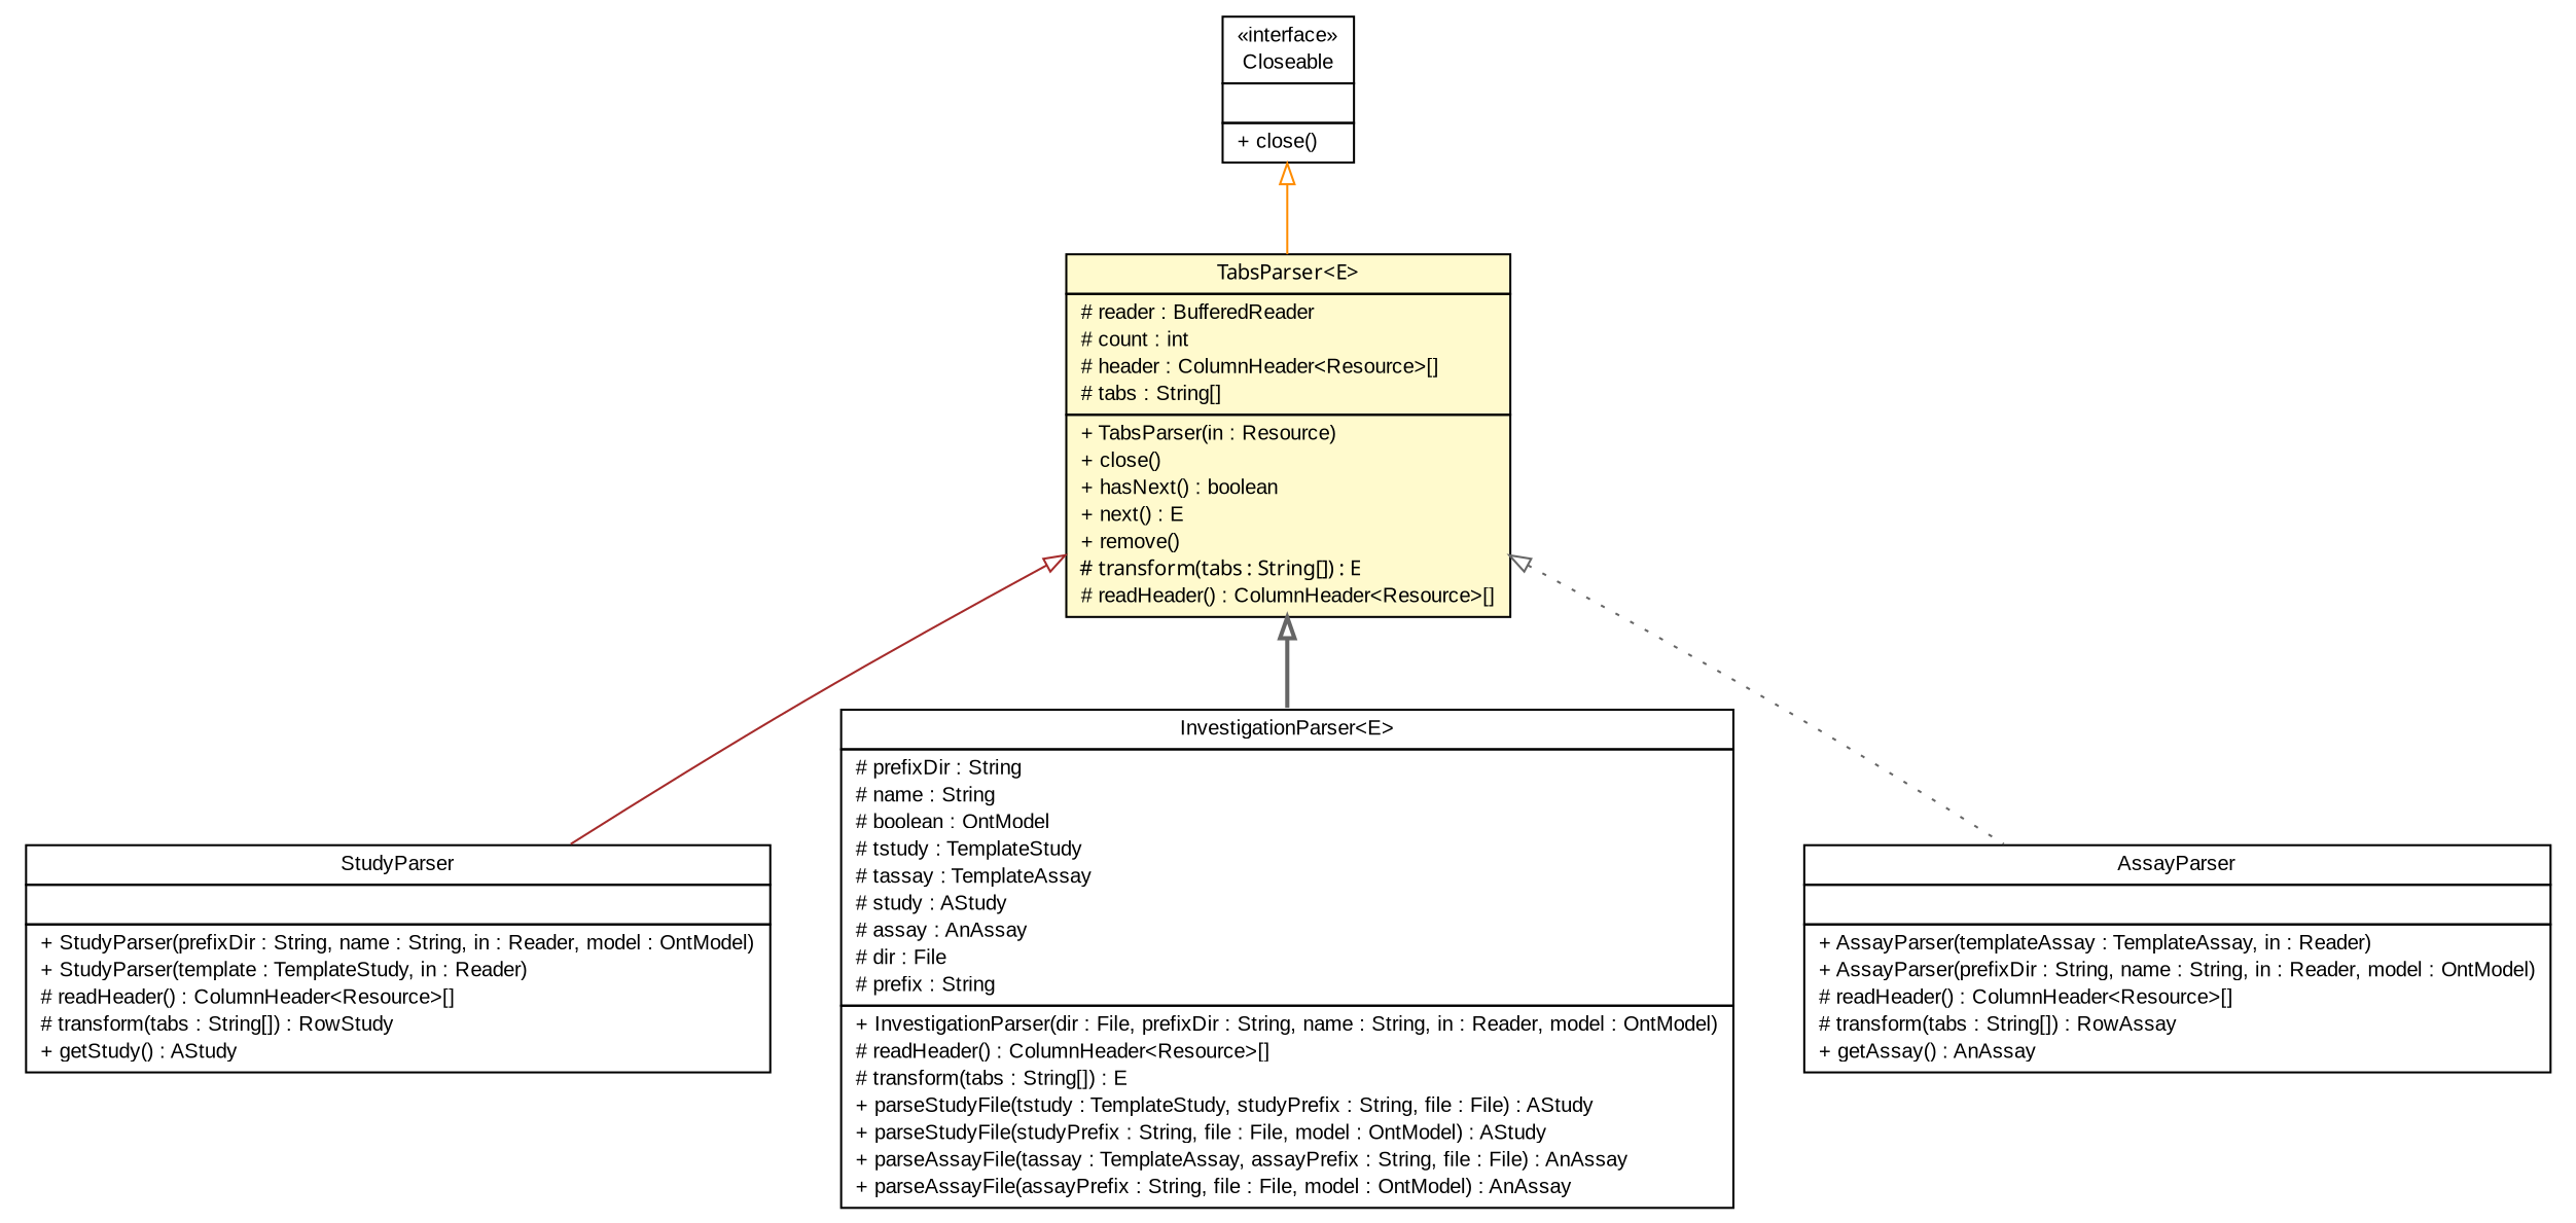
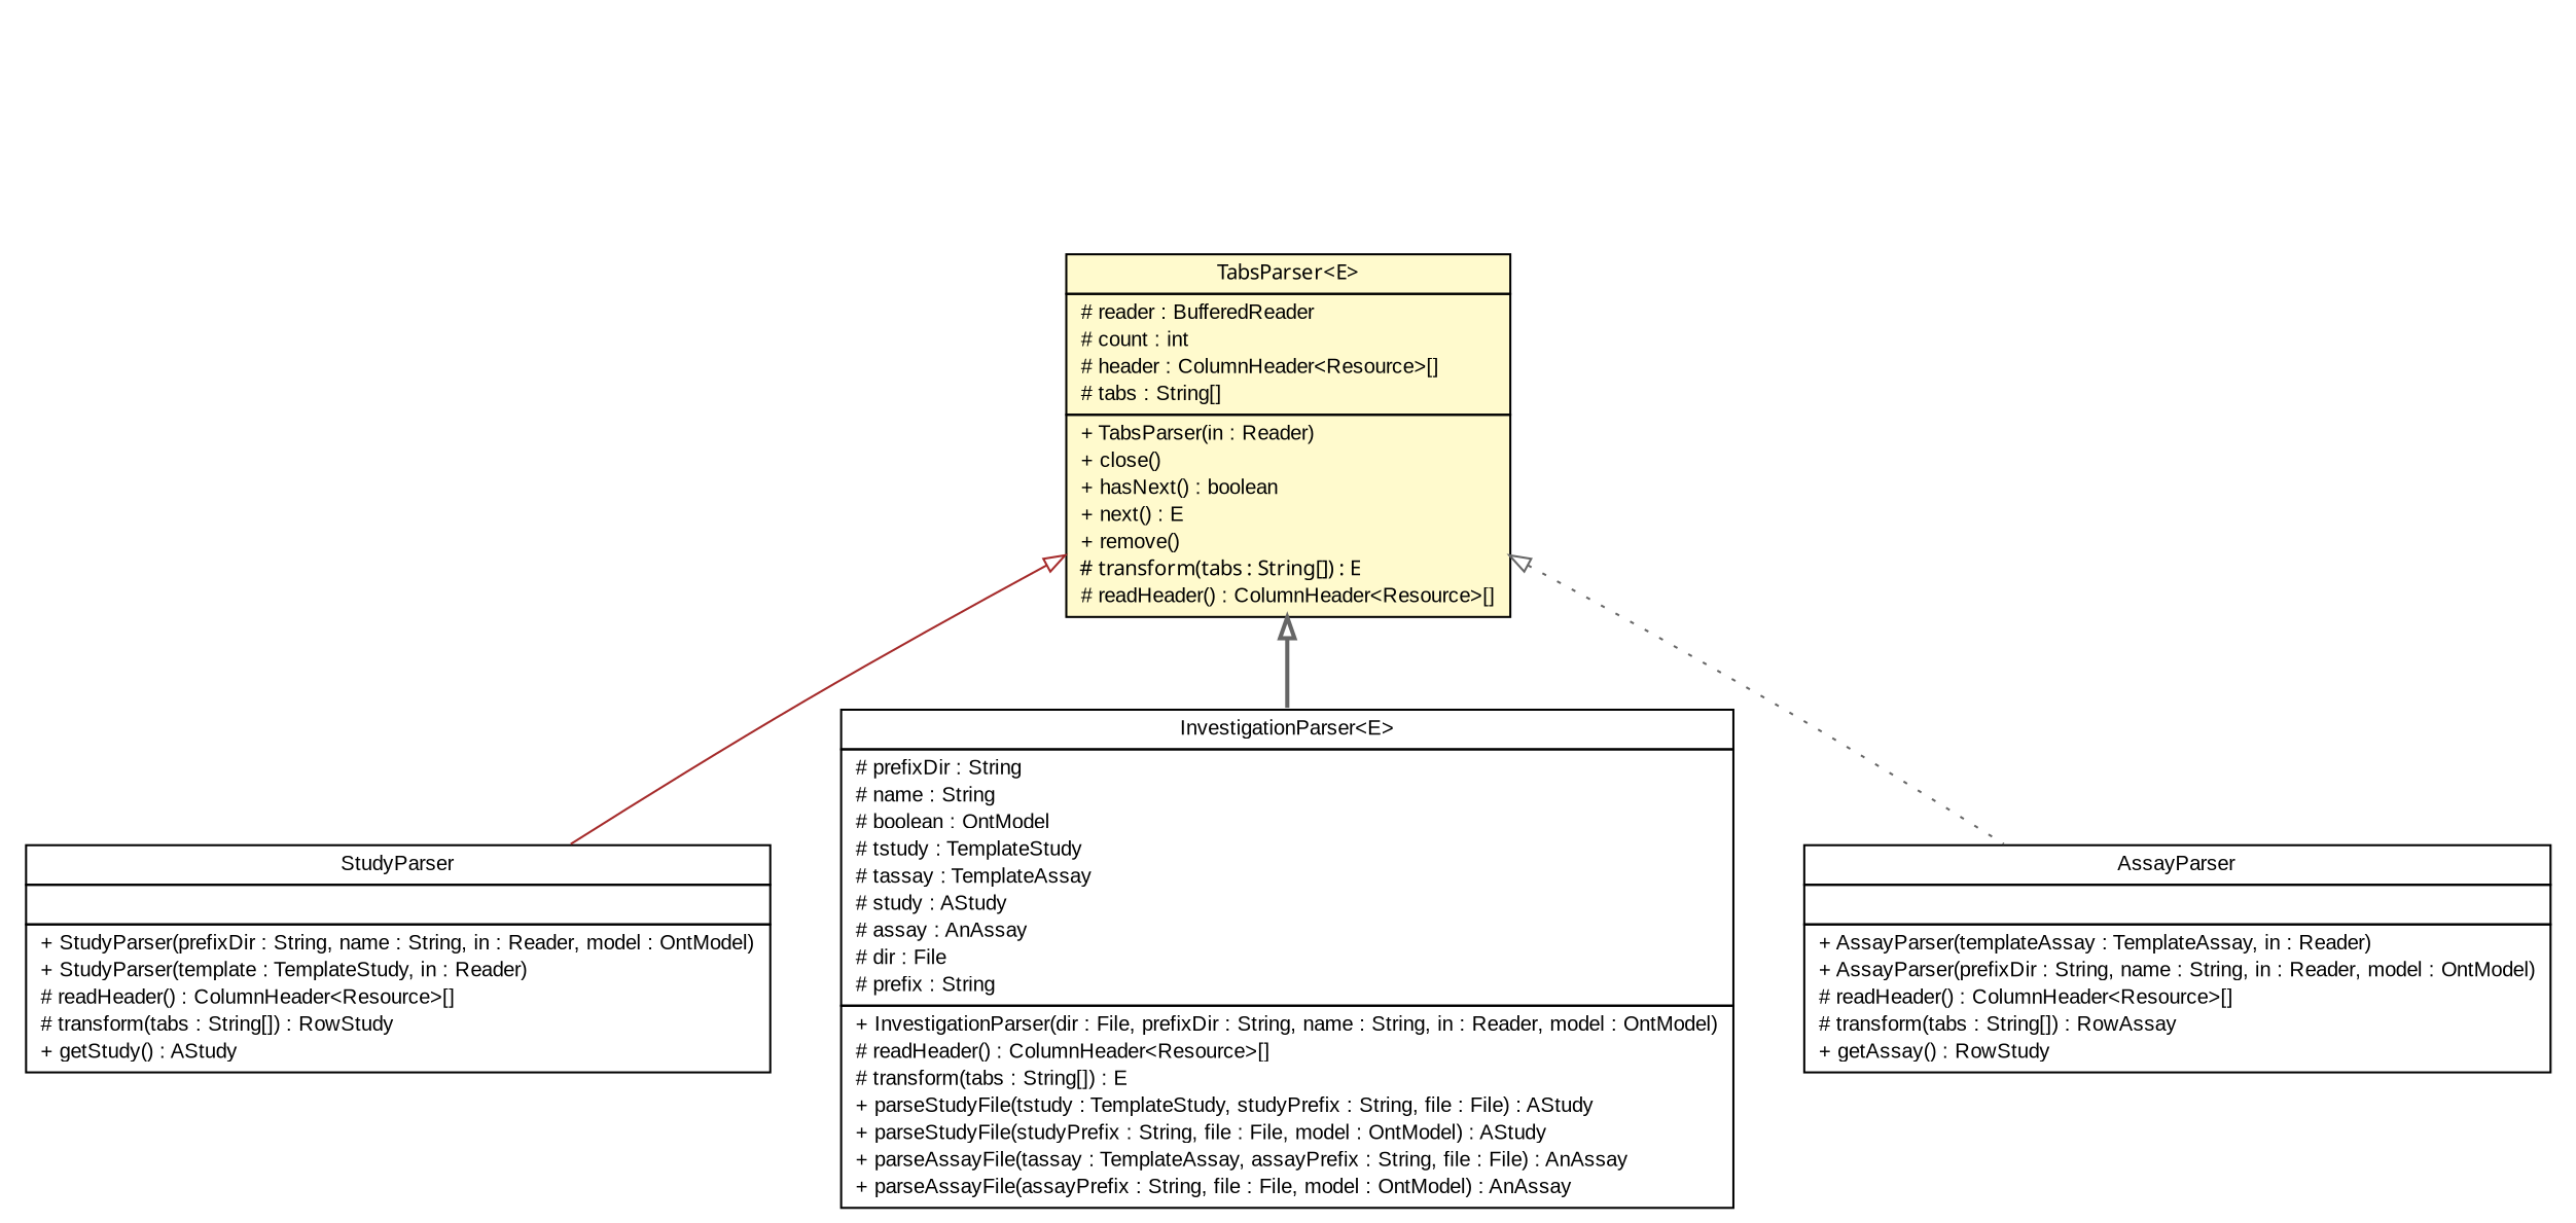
  digraph {
    node [fontcolor=black fontname=arial fontsize=10.0 shape=plaintext]
    edge [arrowtail=empty color=gray40 dir=back fontname=arial fontsize=10 headport=p labelfontname=arial labelfontsize=10 style=solid tailport=p]
-   n1 [label=<<table border="0" cellborder="1" cellspacing="0" cellpadding="2" port="p" bgcolor="lemonChiffon" href="./TabsParser.html"> 		<tr><td><table border="0" cellspacing="0" cellpadding="1"> 			<tr><td><font face="ariali"> TabsParser&lt;E&gt; </font></td></tr> 		</table></td></tr> 		<tr><td><table border="0" cellspacing="0" cellpadding="1"> 			<tr><td align="left"> # reader : BufferedReader </td></tr> 			<tr><td align="left"> # count : int </td></tr> 			<tr><td align="left"> # header : ColumnHeader&lt;Resource&gt;[] </td></tr> 			<tr><td align="left"> # tabs : String[] </td></tr> 		</table></td></tr> 		<tr><td><table border="0" cellspacing="0" cellpadding="1"> 			<tr><td align="left"> + TabsParser(in : Resource) </td></tr> 			<tr><td align="left"> + close() </td></tr> 			<tr><td align="left"> + hasNext() : boolean </td></tr> 			<tr><td align="left"> + next() : E </td></tr> 			<tr><td align="left"> + remove() </td></tr> 			<tr><td align="left"><font face="ariali" point-size="10.0"> # transform(tabs : String[]) : E </font></td></tr> 			<tr><td align="left"> # readHeader() : ColumnHeader&lt;Resource&gt;[] </td></tr> 		</table></td></tr> 		</table>>]
+   n1 [label=<<table border="0" cellborder="1" cellspacing="0" cellpadding="2" port="p" bgcolor="lemonChiffon" href="./TabsParser.html"> 		<tr><td><table border="0" cellspacing="0" cellpadding="1"> 			<tr><td><font face="ariali"> TabsParser&lt;E&gt; </font></td></tr> 		</table></td></tr> 		<tr><td><table border="0" cellspacing="0" cellpadding="1"> 			<tr><td align="left"> # reader : BufferedReader </td></tr> 			<tr><td align="left"> # count : int </td></tr> 			<tr><td align="left"> # header : ColumnHeader&lt;Resource&gt;[] </td></tr> 			<tr><td align="left"> # tabs : String[] </td></tr> 		</table></td></tr> 		<tr><td><table border="0" cellspacing="0" cellpadding="1"> 			<tr><td align="left"> + TabsParser(in : Reader) </td></tr> 			<tr><td align="left"> + close() </td></tr> 			<tr><td align="left"> + hasNext() : boolean </td></tr> 			<tr><td align="left"> + next() : E </td></tr> 			<tr><td align="left"> + remove() </td></tr> 			<tr><td align="left"><font face="ariali" point-size="10.0"> # transform(tabs : String[]) : E </font></td></tr> 			<tr><td align="left"> # readHeader() : ColumnHeader&lt;Resource&gt;[] </td></tr> 		</table></td></tr> 		</table>>]
    n2 [label=<<table border="0" cellborder="1" cellspacing="0" cellpadding="2" port="p" href="./StudyParser.html"> 		<tr><td><table border="0" cellspacing="0" cellpadding="1"> 			<tr><td> StudyParser </td></tr> 		</table></td></tr> 		<tr><td><table border="0" cellspacing="0" cellpadding="1"> 			<tr><td align="left">  </td></tr> 		</table></td></tr> 		<tr><td><table border="0" cellspacing="0" cellpadding="1"> 			<tr><td align="left"> + StudyParser(prefixDir : String, name : String, in : Reader, model : OntModel) </td></tr> 			<tr><td align="left"> + StudyParser(template : TemplateStudy, in : Reader) </td></tr> 			<tr><td align="left"> # readHeader() : ColumnHeader&lt;Resource&gt;[] </td></tr> 			<tr><td align="left"> # transform(tabs : String[]) : RowStudy </td></tr> 			<tr><td align="left"> + getStudy() : AStudy </td></tr> 		</table></td></tr> 		</table>>]
    n3 [label=<<table border="0" cellborder="1" cellspacing="0" cellpadding="2" port="p" href="./InvestigationParser.html"> 		<tr><td><table border="0" cellspacing="0" cellpadding="1"> 			<tr><td> InvestigationParser&lt;E&gt; </td></tr> 		</table></td></tr> 		<tr><td><table border="0" cellspacing="0" cellpadding="1"> 			<tr><td align="left"> # prefixDir : String </td></tr> 			<tr><td align="left"> # name : String </td></tr> 			<tr><td align="left"> # boolean : OntModel </td></tr> 			<tr><td align="left"> # tstudy : TemplateStudy </td></tr> 			<tr><td align="left"> # tassay : TemplateAssay </td></tr> 			<tr><td align="left"> # study : AStudy </td></tr> 			<tr><td align="left"> # assay : AnAssay </td></tr> 			<tr><td align="left"> # dir : File </td></tr> 			<tr><td align="left"> # prefix : String </td></tr> 		</table></td></tr> 		<tr><td><table border="0" cellspacing="0" cellpadding="1"> 			<tr><td align="left"> + InvestigationParser(dir : File, prefixDir : String, name : String, in : Reader, model : OntModel) </td></tr> 			<tr><td align="left"> # readHeader() : ColumnHeader&lt;Resource&gt;[] </td></tr> 			<tr><td align="left"> # transform(tabs : String[]) : E </td></tr> 			<tr><td align="left"> + parseStudyFile(tstudy : TemplateStudy, studyPrefix : String, file : File) : AStudy </td></tr> 			<tr><td align="left"> + parseStudyFile(studyPrefix : String, file : File, model : OntModel) : AStudy </td></tr> 			<tr><td align="left"> + parseAssayFile(tassay : TemplateAssay, assayPrefix : String, file : File) : AnAssay </td></tr> 			<tr><td align="left"> + parseAssayFile(assayPrefix : String, file : File, model : OntModel) : AnAssay </td></tr> 		</table></td></tr> 		</table>>]
-   n4 [label=<<table border="0" cellborder="1" cellspacing="0" cellpadding="2" port="p" href="./AssayParser.html"> 		<tr><td><table border="0" cellspacing="0" cellpadding="1"> 			<tr><td> AssayParser </td></tr> 		</table></td></tr> 		<tr><td><table border="0" cellspacing="0" cellpadding="1"> 			<tr><td align="left">  </td></tr> 		</table></td></tr> 		<tr><td><table border="0" cellspacing="0" cellpadding="1"> 			<tr><td align="left"> + AssayParser(templateAssay : TemplateAssay, in : Reader) </td></tr> 			<tr><td align="left"> + AssayParser(prefixDir : String, name : String, in : Reader, model : OntModel) </td></tr> 			<tr><td align="left"> # readHeader() : ColumnHeader&lt;Resource&gt;[] </td></tr> 			<tr><td align="left"> # transform(tabs : String[]) : RowAssay </td></tr> 			<tr><td align="left"> + getAssay() : AnAssay </td></tr> 		</table></td></tr> 		</table>>]
-   n5 [label=<<table border="0" cellborder="1" cellspacing="0" cellpadding="2" port="p" href="http://java.sun.com/javase/6/docs/api/java/io/Closeable.html"> 		<tr><td><table border="0" cellspacing="0" cellpadding="1"> 			<tr><td> &laquo;interface&raquo; </td></tr> 			<tr><td> Closeable </td></tr> 		</table></td></tr> 		<tr><td><table border="0" cellspacing="0" cellpadding="1"> 			<tr><td align="left">  </td></tr> 		</table></td></tr> 		<tr><td><table border="0" cellspacing="0" cellpadding="1"> 			<tr><td align="left"> + close() </td></tr> 		</table></td></tr> 		</table>>]
+   n4 [label=<<table border="0" cellborder="1" cellspacing="0" cellpadding="2" port="p" href="./AssayParser.html"> 		<tr><td><table border="0" cellspacing="0" cellpadding="1"> 			<tr><td> AssayParser </td></tr> 		</table></td></tr> 		<tr><td><table border="0" cellspacing="0" cellpadding="1"> 			<tr><td align="left">  </td></tr> 		</table></td></tr> 		<tr><td><table border="0" cellspacing="0" cellpadding="1"> 			<tr><td align="left"> + AssayParser(templateAssay : TemplateAssay, in : Reader) </td></tr> 			<tr><td align="left"> + AssayParser(prefixDir : String, name : String, in : Reader, model : OntModel) </td></tr> 			<tr><td align="left"> # readHeader() : ColumnHeader&lt;Resource&gt;[] </td></tr> 			<tr><td align="left"> # transform(tabs : String[]) : RowAssay </td></tr> 			<tr><td align="left"> + getAssay() : RowStudy </td></tr> 		</table></td></tr> 		</table>>]
    n1 -> n2 [color=brown]
    n1 -> n3 [style=bold]
    n1 -> n4 [style=dotted]
-   n5 -> n1 [color=darkorange]
  }
